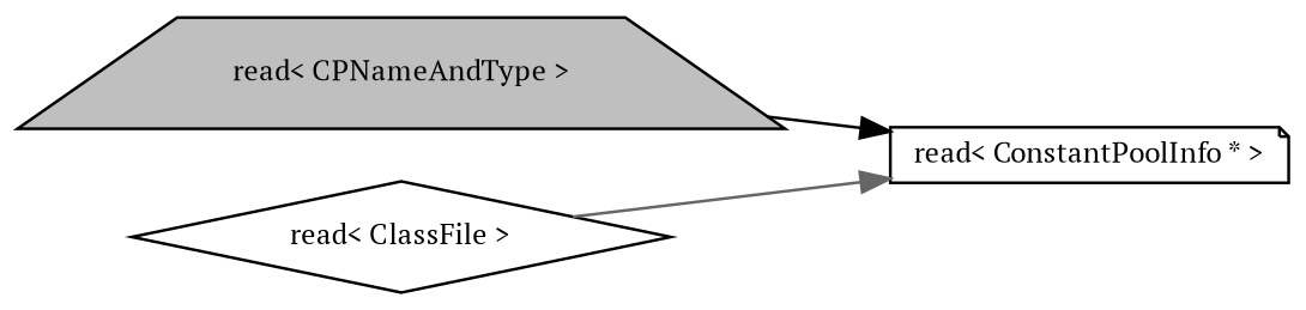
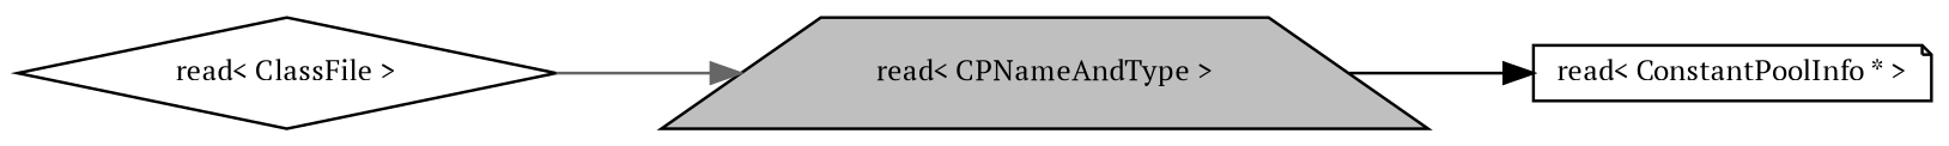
  digraph {
    fontname="PT Serif"
    rankdir=RL
    node [color=black fillcolor=white fontname="PT Serif" fontsize=10 style=filled]
    edge [dir=back fontname="PT Serif" fontsize=10 labelfontname=Helvetica labelfontsize=10 style=solid]
    n1 [fillcolor=grey75 fontcolor=black height=0.2 label="read\< CPNameAndType \>" shape=trapezium width=0.4]
    n2 [height=0.2 label="read\< ConstantPoolInfo * \>" shape=note width=0.4]
    n3 [height=0.2 label="read\< ClassFile \>" shape=diamond width=0.4]
    n2 -> n1 [color=black]
-   n2 -> n3 [color=gray40]
+   n1 -> n3 [color=gray40]
  }
